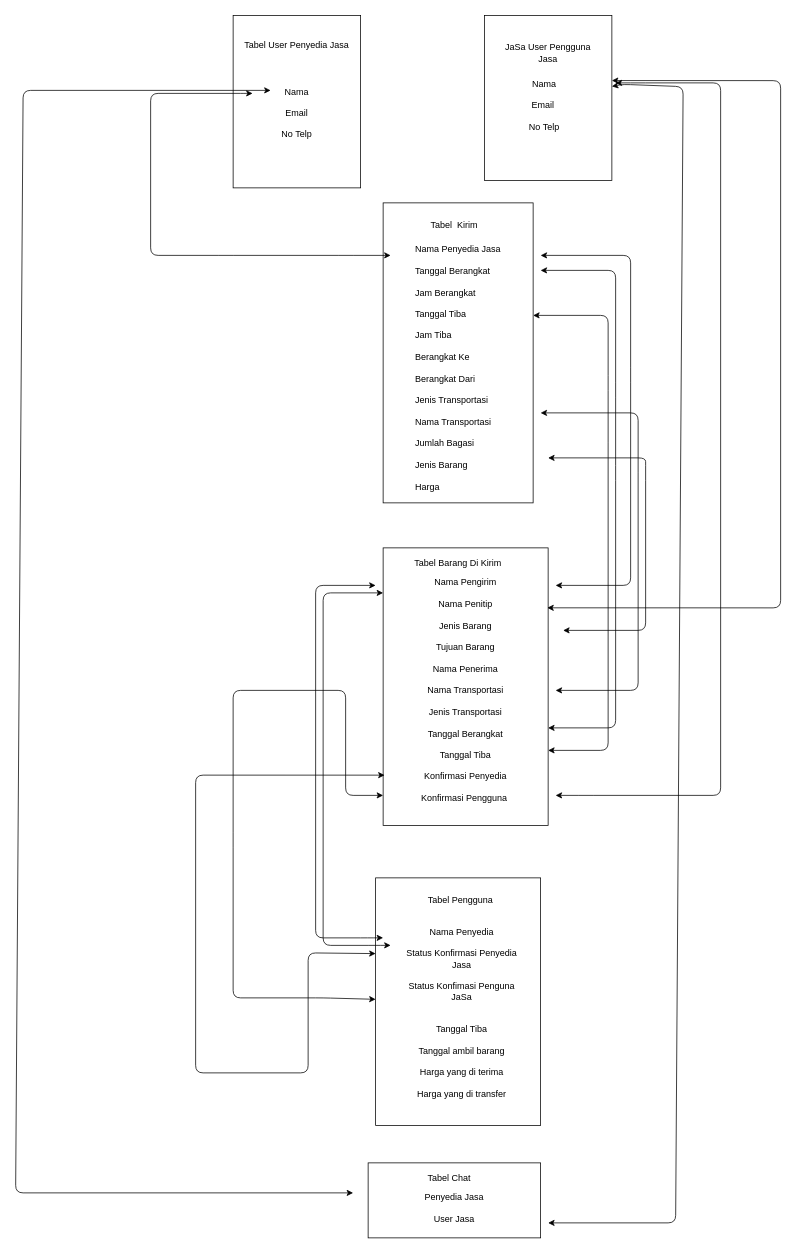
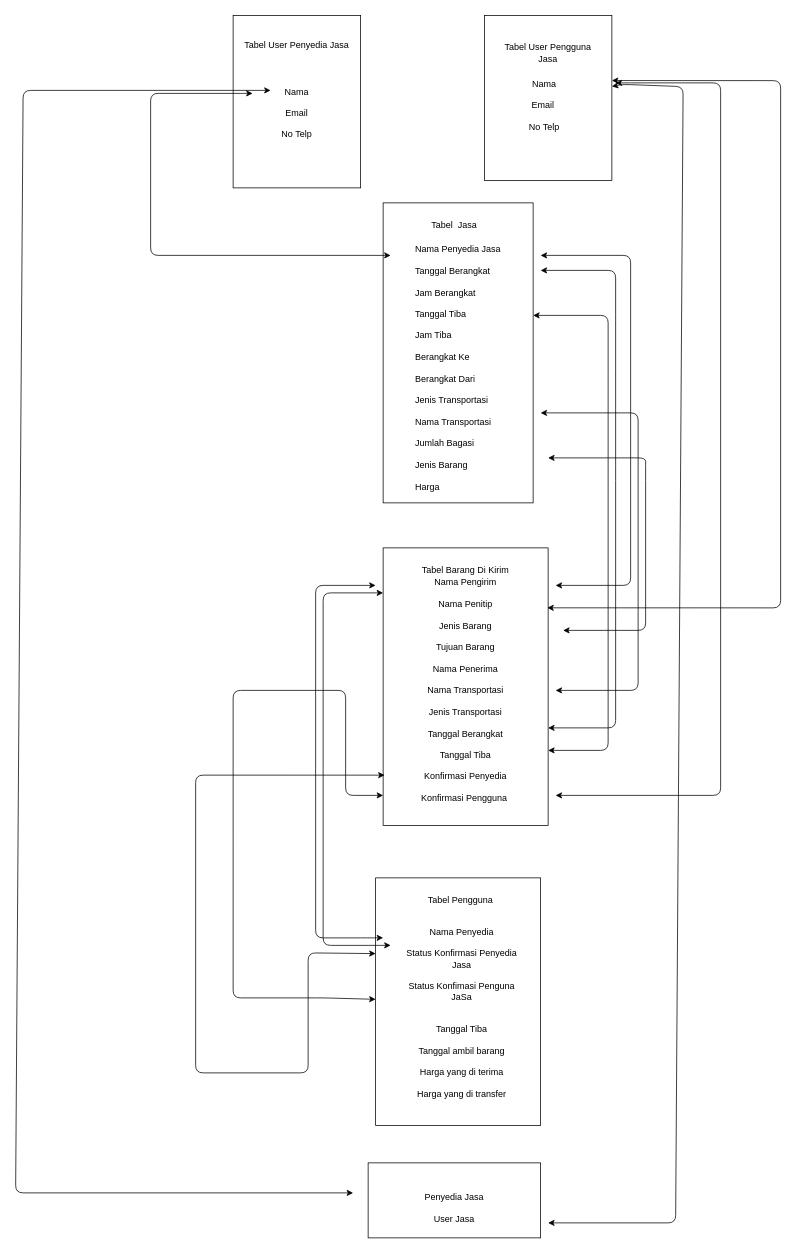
  <mxCell id="0" />
  <mxCell id="1" parent="0" />
  <mxCell id="2" value="" style="rounded=0;whiteSpace=wrap;html=1;" vertex="1" parent="1"><mxGeometry x="310" y="20" width="170" height="230" as="geometry" /></mxCell>
  <mxCell id="3" value="" style="rounded=0;whiteSpace=wrap;html=1;" vertex="1" parent="1"><mxGeometry x="645" y="20" width="170" height="220" as="geometry" /></mxCell>
  <mxCell id="4" value="Tabel User Penyedia Jasa" style="text;html=1;strokeColor=none;fillColor=none;align=center;verticalAlign=middle;whiteSpace=wrap;rounded=0;" vertex="1" parent="1"><mxGeometry x="320" y="40" width="150" height="40" as="geometry" /></mxCell>
  <mxCell id="5" value="Nama&lt;br&gt;&lt;br&gt;Email&lt;br&gt;&lt;br&gt;No Telp" style="text;html=1;strokeColor=none;fillColor=none;align=center;verticalAlign=middle;whiteSpace=wrap;rounded=0;" vertex="1" parent="1"><mxGeometry x="335" y="110" width="120" height="80" as="geometry" /></mxCell>
- <mxCell id="6" value="JaSa User Pengguna Jasa" style="text;html=1;strokeColor=none;fillColor=none;align=center;verticalAlign=middle;whiteSpace=wrap;rounded=0;" vertex="1" parent="1"><mxGeometry x="660" y="60" width="140" height="20" as="geometry" /></mxCell>
+ <mxCell id="6" value="Tabel User Pengguna Jasa" style="text;html=1;strokeColor=none;fillColor=none;align=center;verticalAlign=middle;whiteSpace=wrap;rounded=0;" vertex="1" parent="1"><mxGeometry x="660" y="60" width="140" height="20" as="geometry" /></mxCell>
  <mxCell id="7" value="Nama&lt;br&gt;&lt;br&gt;Email&amp;nbsp;&lt;br&gt;&lt;br&gt;No Telp" style="text;html=1;strokeColor=none;fillColor=none;align=center;verticalAlign=middle;whiteSpace=wrap;rounded=0;" vertex="1" parent="1"><mxGeometry x="700" y="130" width="50" height="20" as="geometry" /></mxCell>
  <mxCell id="8" value="" style="rounded=0;whiteSpace=wrap;html=1;" vertex="1" parent="1"><mxGeometry x="510" y="270" width="200" height="400" as="geometry" /></mxCell>
- <mxCell id="9" value="Tabel&amp;nbsp; Kirim" style="text;html=1;strokeColor=none;fillColor=none;align=center;verticalAlign=middle;whiteSpace=wrap;rounded=0;" vertex="1" parent="1"><mxGeometry x="545" y="290" width="120" height="20" as="geometry" /></mxCell>
+ <mxCell id="9" value="Tabel&amp;nbsp; Jasa" style="text;html=1;strokeColor=none;fillColor=none;align=center;verticalAlign=middle;whiteSpace=wrap;rounded=0;" vertex="1" parent="1"><mxGeometry x="545" y="290" width="120" height="20" as="geometry" /></mxCell>
  <mxCell id="10" value="&lt;div style=&quot;text-align: justify&quot;&gt;&lt;span&gt;Nama Penyedia Jasa&lt;/span&gt;&lt;/div&gt;&lt;div style=&quot;text-align: justify&quot;&gt;&lt;span&gt;&lt;br&gt;&lt;/span&gt;&lt;/div&gt;&lt;div style=&quot;text-align: justify&quot;&gt;&lt;span&gt;Tanggal Berangkat&lt;/span&gt;&lt;/div&gt;&lt;div style=&quot;text-align: justify&quot;&gt;&lt;span&gt;&lt;br&gt;&lt;/span&gt;&lt;/div&gt;&lt;div style=&quot;text-align: justify&quot;&gt;&lt;span&gt;Jam Berangkat&lt;/span&gt;&lt;/div&gt;&lt;div style=&quot;text-align: justify&quot;&gt;&lt;span&gt;&lt;br&gt;&lt;/span&gt;&lt;/div&gt;&lt;div style=&quot;text-align: justify&quot;&gt;&lt;span&gt;Tanggal Tiba&lt;/span&gt;&lt;/div&gt;&lt;div style=&quot;text-align: justify&quot;&gt;&lt;span&gt;&lt;br&gt;&lt;/span&gt;&lt;/div&gt;&lt;div style=&quot;text-align: justify&quot;&gt;&lt;span&gt;Jam Tiba&lt;/span&gt;&lt;/div&gt;&lt;div style=&quot;text-align: justify&quot;&gt;&lt;span&gt;&lt;br&gt;&lt;/span&gt;&lt;/div&gt;&lt;div style=&quot;text-align: justify&quot;&gt;&lt;span&gt;Berangkat Ke&lt;/span&gt;&lt;/div&gt;&lt;div style=&quot;text-align: justify&quot;&gt;&lt;span&gt;&lt;br&gt;&lt;/span&gt;&lt;/div&gt;&lt;div style=&quot;text-align: justify&quot;&gt;&lt;span&gt;Berangkat Dari&lt;/span&gt;&lt;/div&gt;&lt;div style=&quot;text-align: justify&quot;&gt;&lt;span&gt;&amp;nbsp;&lt;/span&gt;&lt;/div&gt;&lt;div style=&quot;text-align: justify&quot;&gt;&lt;span&gt;Jenis Transportasi&lt;/span&gt;&lt;/div&gt;&lt;div style=&quot;text-align: justify&quot;&gt;&lt;span&gt;&lt;br&gt;&lt;/span&gt;&lt;/div&gt;&lt;div style=&quot;text-align: justify&quot;&gt;&lt;span&gt;Nama Transportasi&lt;/span&gt;&lt;/div&gt;&lt;div style=&quot;text-align: justify&quot;&gt;&lt;span&gt;&lt;br&gt;&lt;/span&gt;&lt;/div&gt;&lt;div style=&quot;text-align: justify&quot;&gt;&lt;span&gt;Jumlah Bagasi&lt;/span&gt;&lt;/div&gt;&lt;div style=&quot;text-align: justify&quot;&gt;&lt;span&gt;&lt;br&gt;&lt;/span&gt;&lt;/div&gt;&lt;div style=&quot;text-align: justify&quot;&gt;&lt;span&gt;Jenis Barang&lt;/span&gt;&lt;/div&gt;&lt;div style=&quot;text-align: justify&quot;&gt;&lt;span&gt;&lt;br&gt;&lt;/span&gt;&lt;/div&gt;&lt;div style=&quot;text-align: justify&quot;&gt;&lt;span&gt;Harga&lt;/span&gt;&lt;/div&gt;" style="text;html=1;strokeColor=none;fillColor=none;align=center;verticalAlign=middle;whiteSpace=wrap;rounded=0;" vertex="1" parent="1"><mxGeometry x="545" y="380" width="130" height="220" as="geometry" /></mxCell>
  <mxCell id="11" value="" style="rounded=0;whiteSpace=wrap;html=1;" vertex="1" parent="1"><mxGeometry x="510" y="730" width="220" height="370" as="geometry" /></mxCell>
- <mxCell id="12" value="Tabel Barang Di Kirim" style="text;html=1;strokeColor=none;fillColor=none;align=center;verticalAlign=middle;whiteSpace=wrap;rounded=0;" vertex="1" parent="1"><mxGeometry x="530" y="740" width="160" height="20" as="geometry" /></mxCell>
+ <mxCell id="12" value="Tabel Barang Di Kirim" style="text;html=1;strokeColor=none;fillColor=none;align=center;verticalAlign=middle;whiteSpace=wrap;rounded=0;" vertex="1" parent="1"><mxGeometry x="540" y="750" width="160" height="20" as="geometry" /></mxCell>
  <mxCell id="13" value="Nama Pengirim&lt;br&gt;&lt;br&gt;Nama Penitip&lt;br&gt;&lt;br&gt;Jenis Barang&lt;br&gt;&lt;br&gt;Tujuan Barang&lt;br&gt;&lt;br&gt;Nama Penerima&lt;br&gt;&lt;br&gt;Nama Transportasi&lt;br&gt;&lt;br&gt;Jenis Transportasi&lt;br&gt;&lt;br&gt;Tanggal Berangkat&lt;br&gt;&lt;br&gt;Tanggal Tiba&lt;br&gt;&lt;br&gt;Konfirmasi Penyedia&lt;br&gt;&lt;br&gt;Konfirmasi Pengguna&amp;nbsp;" style="text;html=1;strokeColor=none;fillColor=none;align=center;verticalAlign=middle;whiteSpace=wrap;rounded=0;" vertex="1" parent="1"><mxGeometry x="550" y="780" width="140" height="280" as="geometry" /></mxCell>
  <mxCell id="14" value="" style="rounded=0;whiteSpace=wrap;html=1;" vertex="1" parent="1"><mxGeometry x="500" y="1170" width="220" height="330" as="geometry" /></mxCell>
  <mxCell id="15" value="Tabel Pengguna&amp;nbsp;" style="text;html=1;strokeColor=none;fillColor=none;align=center;verticalAlign=middle;whiteSpace=wrap;rounded=0;" vertex="1" parent="1"><mxGeometry x="545" y="1190" width="140" height="20" as="geometry" /></mxCell>
  <mxCell id="16" value="Nama Penyedia&lt;br&gt;&amp;nbsp;&lt;br&gt;Status Konfirmasi Penyedia Jasa&lt;br&gt;&lt;br&gt;Status Konfimasi Penguna JaSa&lt;br&gt;&lt;br&gt;&lt;br&gt;Tanggal Tiba&lt;br&gt;&lt;br&gt;Tanggal ambil barang&lt;br&gt;&lt;br&gt;Harga yang di terima&lt;br&gt;&lt;br&gt;Harga yang di transfer&lt;br&gt;" style="text;html=1;strokeColor=none;fillColor=none;align=center;verticalAlign=middle;whiteSpace=wrap;rounded=0;" vertex="1" parent="1"><mxGeometry x="535" y="1190" width="160" height="320" as="geometry" /></mxCell>
  <mxCell id="17" value="" style="rounded=0;whiteSpace=wrap;html=1;" vertex="1" parent="1"><mxGeometry x="490" y="1550" width="230" height="100" as="geometry" /></mxCell>
- <mxCell id="18" value="Tabel Chat&amp;nbsp;" style="text;html=1;strokeColor=none;fillColor=none;align=center;verticalAlign=middle;whiteSpace=wrap;rounded=0;" vertex="1" parent="1"><mxGeometry x="540" y="1560" width="120" height="20" as="geometry" /></mxCell>
  <mxCell id="19" value="Penyedia Jasa&lt;br&gt;&lt;br&gt;User Jasa" style="text;html=1;strokeColor=none;fillColor=none;align=center;verticalAlign=middle;whiteSpace=wrap;rounded=0;" vertex="1" parent="1"><mxGeometry x="545" y="1600" width="120" height="20" as="geometry" /></mxCell>
  <mxCell id="20" value="" style="endArrow=classic;startArrow=classic;html=1;entryX=0.008;entryY=0.175;entryDx=0;entryDy=0;entryPerimeter=0;" edge="1" parent="1" target="5"><mxGeometry width="50" height="50" relative="1" as="geometry"><mxPoint x="520" y="340" as="sourcePoint" /><mxPoint x="350" y="124" as="targetPoint" /><Array as="points"><mxPoint x="460" y="340" /><mxPoint x="300" y="340" /><mxPoint x="200" y="340" /><mxPoint x="200" y="124" /><mxPoint x="330" y="124" /></Array></mxGeometry></mxCell>
  <mxCell id="21" value="" style="endArrow=classic;startArrow=classic;html=1;" edge="1" parent="1"><mxGeometry width="50" height="50" relative="1" as="geometry"><mxPoint x="740" y="780" as="sourcePoint" /><mxPoint x="720" y="340" as="targetPoint" /><Array as="points"><mxPoint x="840" y="780" /><mxPoint x="840" y="500" /><mxPoint x="840" y="340" /></Array></mxGeometry></mxCell>
  <mxCell id="22" value="" style="endArrow=classic;startArrow=classic;html=1;" edge="1" parent="1"><mxGeometry width="50" height="50" relative="1" as="geometry"><mxPoint x="730" y="970" as="sourcePoint" /><mxPoint x="720" y="360" as="targetPoint" /><Array as="points"><mxPoint x="820" y="970" /><mxPoint x="820" y="630" /><mxPoint x="820" y="520" /><mxPoint x="820" y="360" /></Array></mxGeometry></mxCell>
  <mxCell id="23" value="" style="endArrow=classic;startArrow=classic;html=1;" edge="1" parent="1"><mxGeometry width="50" height="50" relative="1" as="geometry"><mxPoint x="730" y="1000" as="sourcePoint" /><mxPoint x="710" y="420" as="targetPoint" /><Array as="points"><mxPoint x="810" y="1000" /><mxPoint x="810" y="600" /><mxPoint x="810" y="510" /><mxPoint x="810" y="420" /></Array></mxGeometry></mxCell>
  <mxCell id="24" value="" style="endArrow=classic;startArrow=classic;html=1;" edge="1" parent="1"><mxGeometry width="50" height="50" relative="1" as="geometry"><mxPoint x="740" y="920" as="sourcePoint" /><mxPoint x="720" y="550" as="targetPoint" /><Array as="points"><mxPoint x="850" y="920" /><mxPoint x="850" y="620" /><mxPoint x="850" y="550" /></Array></mxGeometry></mxCell>
  <mxCell id="25" value="" style="endArrow=classic;startArrow=classic;html=1;" edge="1" parent="1"><mxGeometry width="50" height="50" relative="1" as="geometry"><mxPoint x="750" y="840" as="sourcePoint" /><mxPoint x="730" y="610" as="targetPoint" /><Array as="points"><mxPoint x="860" y="840" /><mxPoint x="860" y="630" /><mxPoint x="860" y="610" /></Array></mxGeometry></mxCell>
  <mxCell id="26" value="" style="endArrow=classic;startArrow=classic;html=1;" edge="1" parent="1" source="14" target="11"><mxGeometry width="50" height="50" relative="1" as="geometry"><mxPoint x="450" y="1220" as="sourcePoint" /><mxPoint x="490" y="770" as="targetPoint" /><Array as="points"><mxPoint x="430" y="1330" /><mxPoint x="310" y="1330" /><mxPoint x="310" y="1120" /><mxPoint x="310" y="920" /><mxPoint x="460" y="920" /><mxPoint x="460" y="1060" /><mxPoint x="510" y="1060" /></Array></mxGeometry></mxCell>
  <mxCell id="27" value="" style="endArrow=classic;startArrow=classic;html=1;exitX=0;exitY=0.212;exitDx=0;exitDy=0;exitPerimeter=0;" edge="1" parent="1"><mxGeometry width="50" height="50" relative="1" as="geometry"><mxPoint x="510" y="1249.96" as="sourcePoint" /><mxPoint x="500" y="780" as="targetPoint" /><Array as="points"><mxPoint x="490" y="1250" /><mxPoint x="420" y="1250" /><mxPoint x="420" y="780" /></Array></mxGeometry></mxCell>
  <mxCell id="28" value="" style="endArrow=classic;startArrow=classic;html=1;exitX=0;exitY=0.212;exitDx=0;exitDy=0;exitPerimeter=0;" edge="1" parent="1"><mxGeometry width="50" height="50" relative="1" as="geometry"><mxPoint x="520" y="1259.96" as="sourcePoint" /><mxPoint x="510" y="790" as="targetPoint" /><Array as="points"><mxPoint x="500" y="1260" /><mxPoint x="430" y="1260" /><mxPoint x="430" y="790" /></Array></mxGeometry></mxCell>
  <mxCell id="29" value="" style="endArrow=classic;startArrow=classic;html=1;entryX=0.009;entryY=0.819;entryDx=0;entryDy=0;entryPerimeter=0;exitX=0;exitY=0.306;exitDx=0;exitDy=0;exitPerimeter=0;" edge="1" parent="1" source="14" target="11"><mxGeometry width="50" height="50" relative="1" as="geometry"><mxPoint x="535" y="1434.96" as="sourcePoint" /><mxPoint x="500" y="1020" as="targetPoint" /><Array as="points"><mxPoint x="410" y="1270" /><mxPoint x="410" y="1430" /><mxPoint x="260" y="1430" /><mxPoint x="260" y="1033" /></Array></mxGeometry></mxCell>
  <mxCell id="30" value="" style="endArrow=classic;startArrow=classic;html=1;" edge="1" parent="1" target="3"><mxGeometry width="50" height="50" relative="1" as="geometry"><mxPoint x="730" y="1630" as="sourcePoint" /><mxPoint x="590" y="180" as="targetPoint" /><Array as="points"><mxPoint x="900" y="1630" /><mxPoint x="910" y="115" /><mxPoint x="830" y="112" /></Array></mxGeometry></mxCell>
  <mxCell id="31" value="" style="endArrow=classic;startArrow=classic;html=1;" edge="1" parent="1"><mxGeometry width="50" height="50" relative="1" as="geometry"><mxPoint x="470" y="1590" as="sourcePoint" /><mxPoint x="360" y="120" as="targetPoint" /><Array as="points"><mxPoint x="20" y="1590" /><mxPoint x="30" y="120" /></Array></mxGeometry></mxCell>
  <mxCell id="32" value="" style="endArrow=classic;startArrow=classic;html=1;" edge="1" parent="1"><mxGeometry width="50" height="50" relative="1" as="geometry"><mxPoint x="740" y="1060" as="sourcePoint" /><mxPoint x="820" y="110" as="targetPoint" /><Array as="points"><mxPoint x="780" y="1060" /><mxPoint x="960" y="1060" /><mxPoint x="960" y="110" /><mxPoint x="850" y="110" /></Array></mxGeometry></mxCell>
  <mxCell id="33" value="" style="endArrow=classic;startArrow=classic;html=1;exitX=0.995;exitY=0.216;exitDx=0;exitDy=0;exitPerimeter=0;entryX=1;entryY=0.395;entryDx=0;entryDy=0;entryPerimeter=0;" edge="1" parent="1" source="11" target="3"><mxGeometry width="50" height="50" relative="1" as="geometry"><mxPoint x="740" y="1038" as="sourcePoint" /><mxPoint x="835" y="20" as="targetPoint" /><Array as="points"><mxPoint x="1040" y="810" /><mxPoint x="1040" y="107" /></Array></mxGeometry></mxCell>
